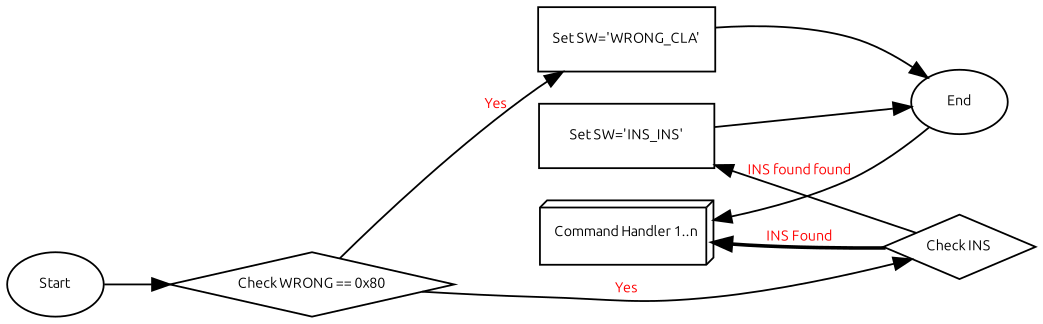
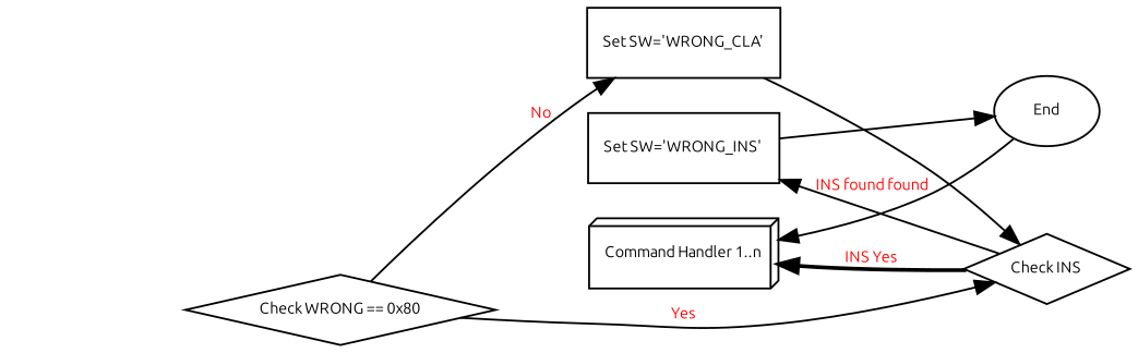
  digraph {
    fontname=Ubuntu
    rankdir=LR
    node [fontname=Ubuntu fontsize=8 shape=box]
    edge [fontcolor=Red fontname=Ubuntu fontsize=8]
    n1 [label="Command Handler 1..n" shape=box3d]
    n2 [label="Set SW='WRONG_CLA'"]
-   n3 [label="Set SW='INS_INS'"]
+   n3 [label="Set SW='WRONG_INS'"]
    n4 [label=End shape=oval]
-   n5 [label=Start shape=oval]
    n6 [label="Check WRONG == 0x80" shape=diamond]
    n7 [label="Check INS" shape=diamond]
    subgraph sub_1 {
      rank=same
      n1
      n2
      n3
    }
-   n2 -> n4
+   n2 -> n7
    n3 -> n4
    n4 -> n1
-   n5 -> n6
-   n6 -> n2 [label=Yes]
+   n6 -> n2 [label=No]
    n6 -> n7 [label=Yes]
-   n7 -> n1 [label="INS Found" style=bold weight=2]
+   n7 -> n1 [label="INS Yes" style=bold weight=2]
    n7 -> n3 [label="INS found found"]
  }
